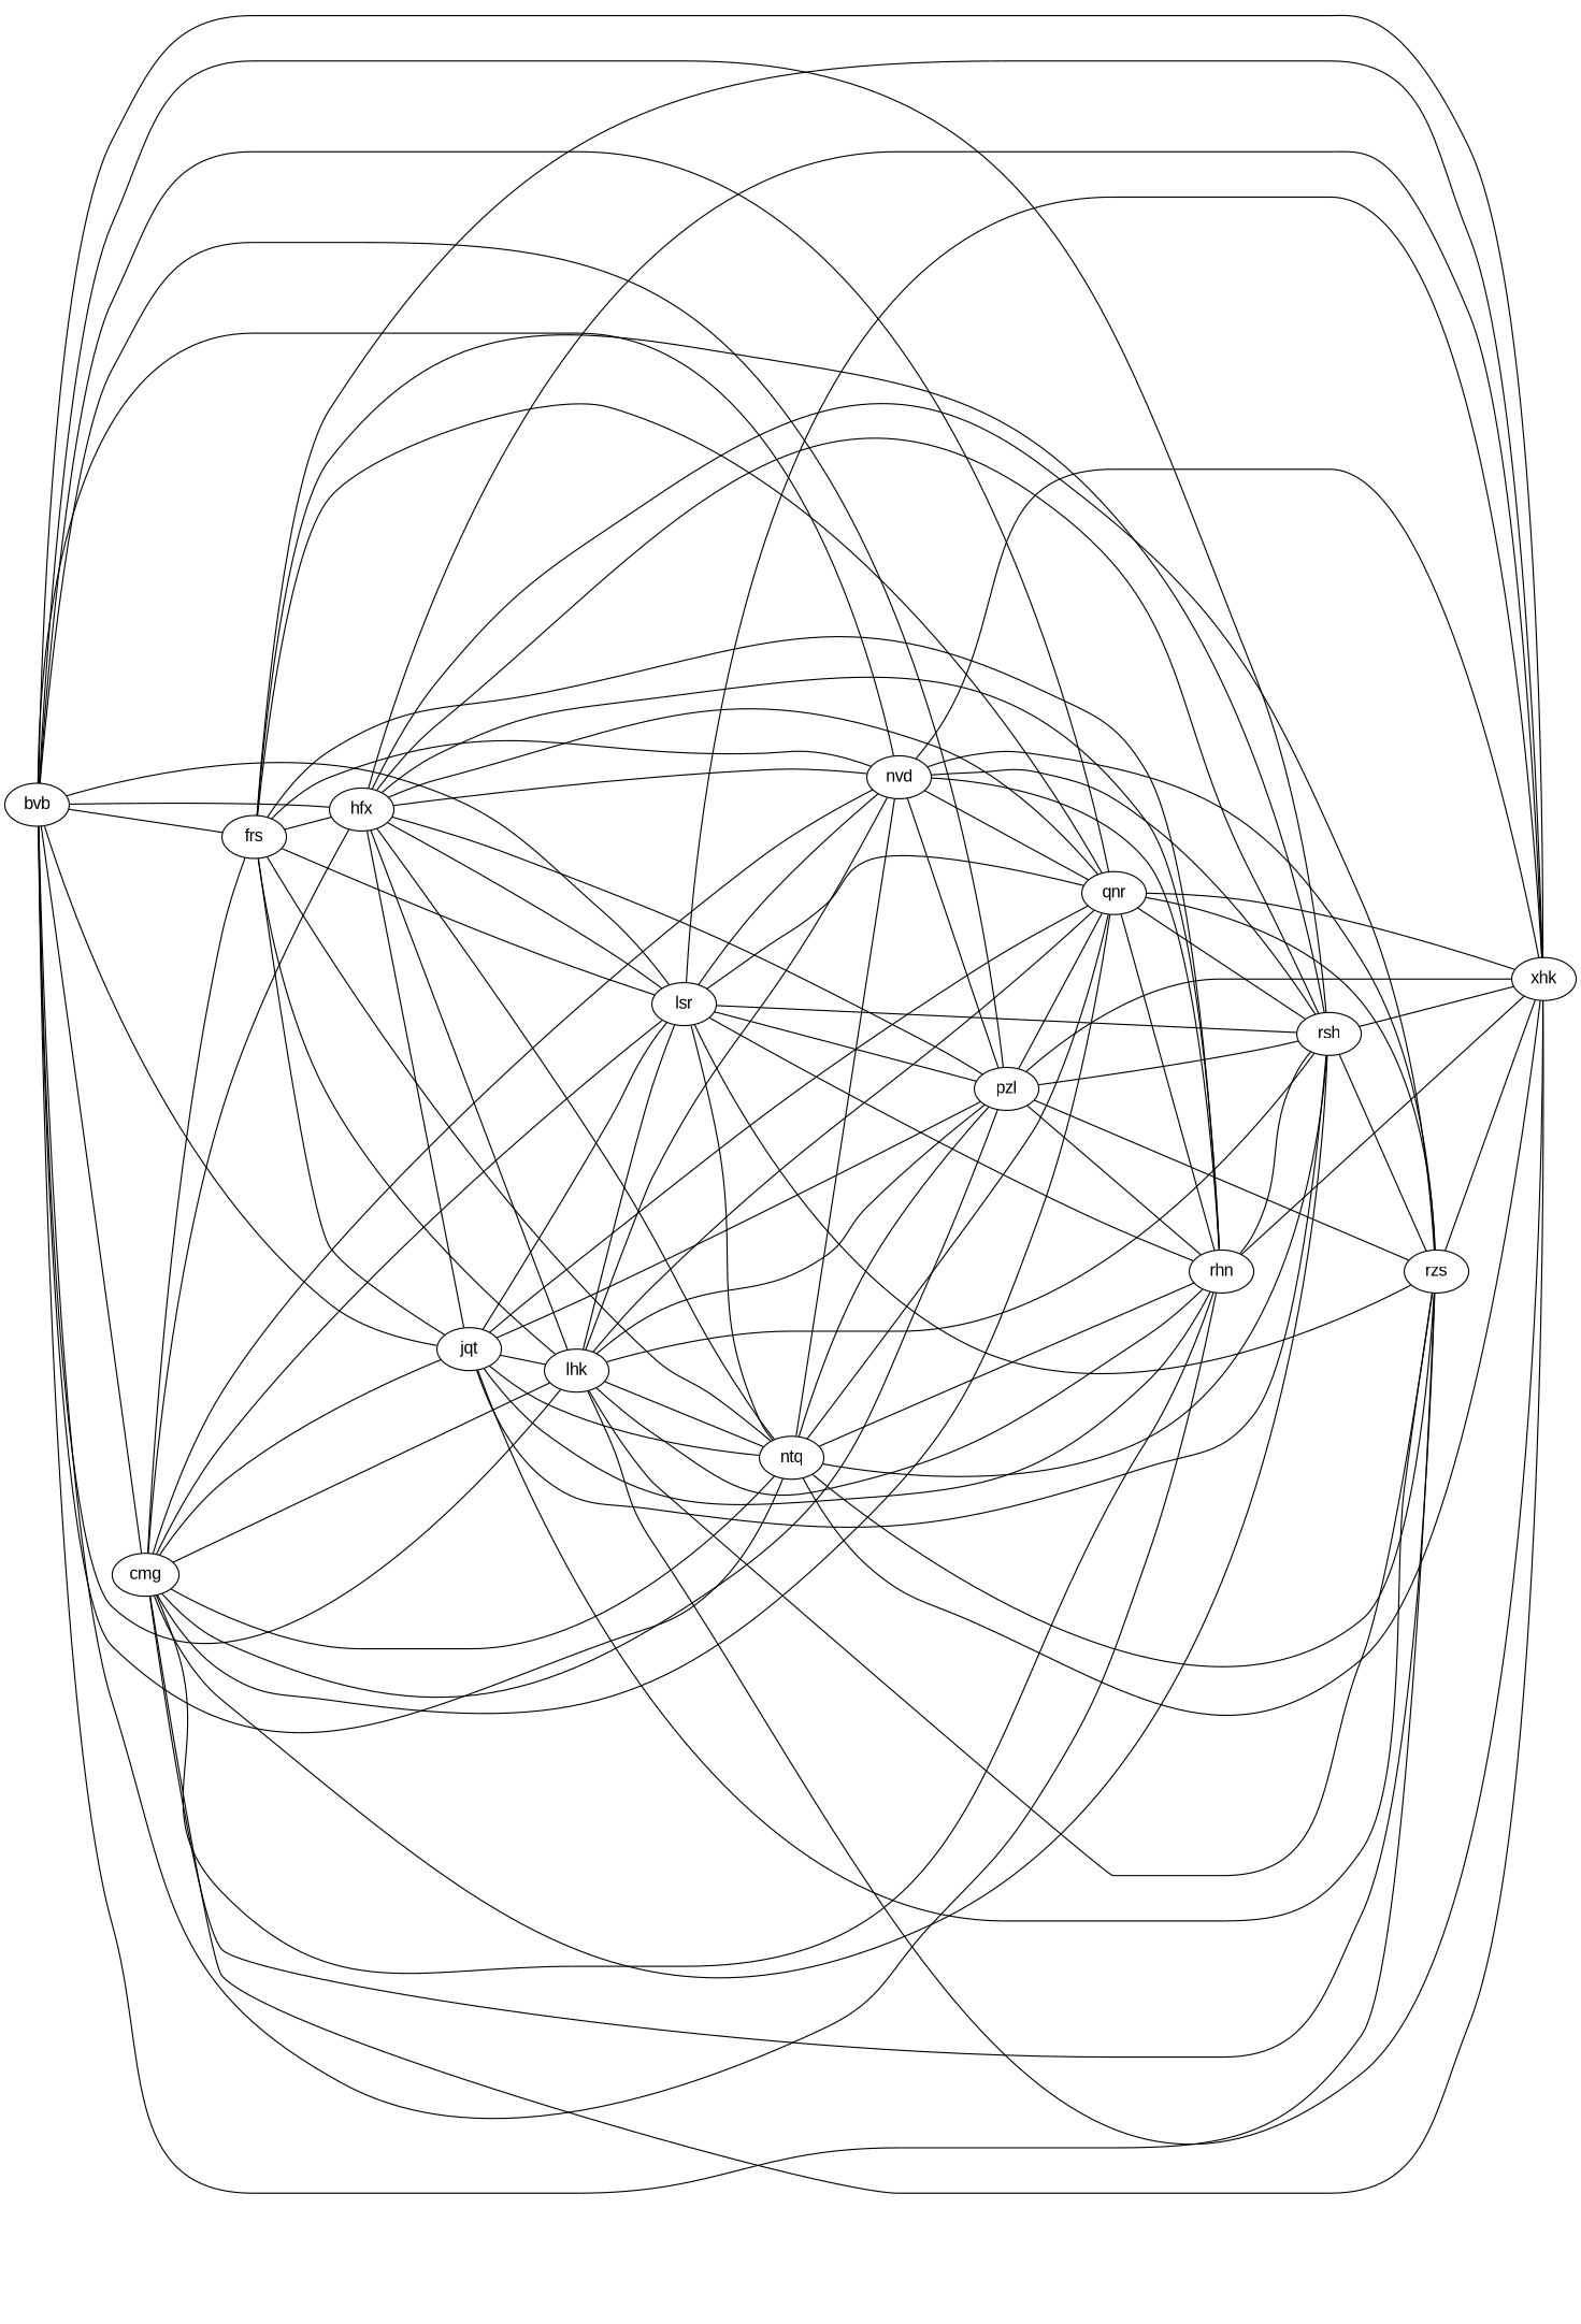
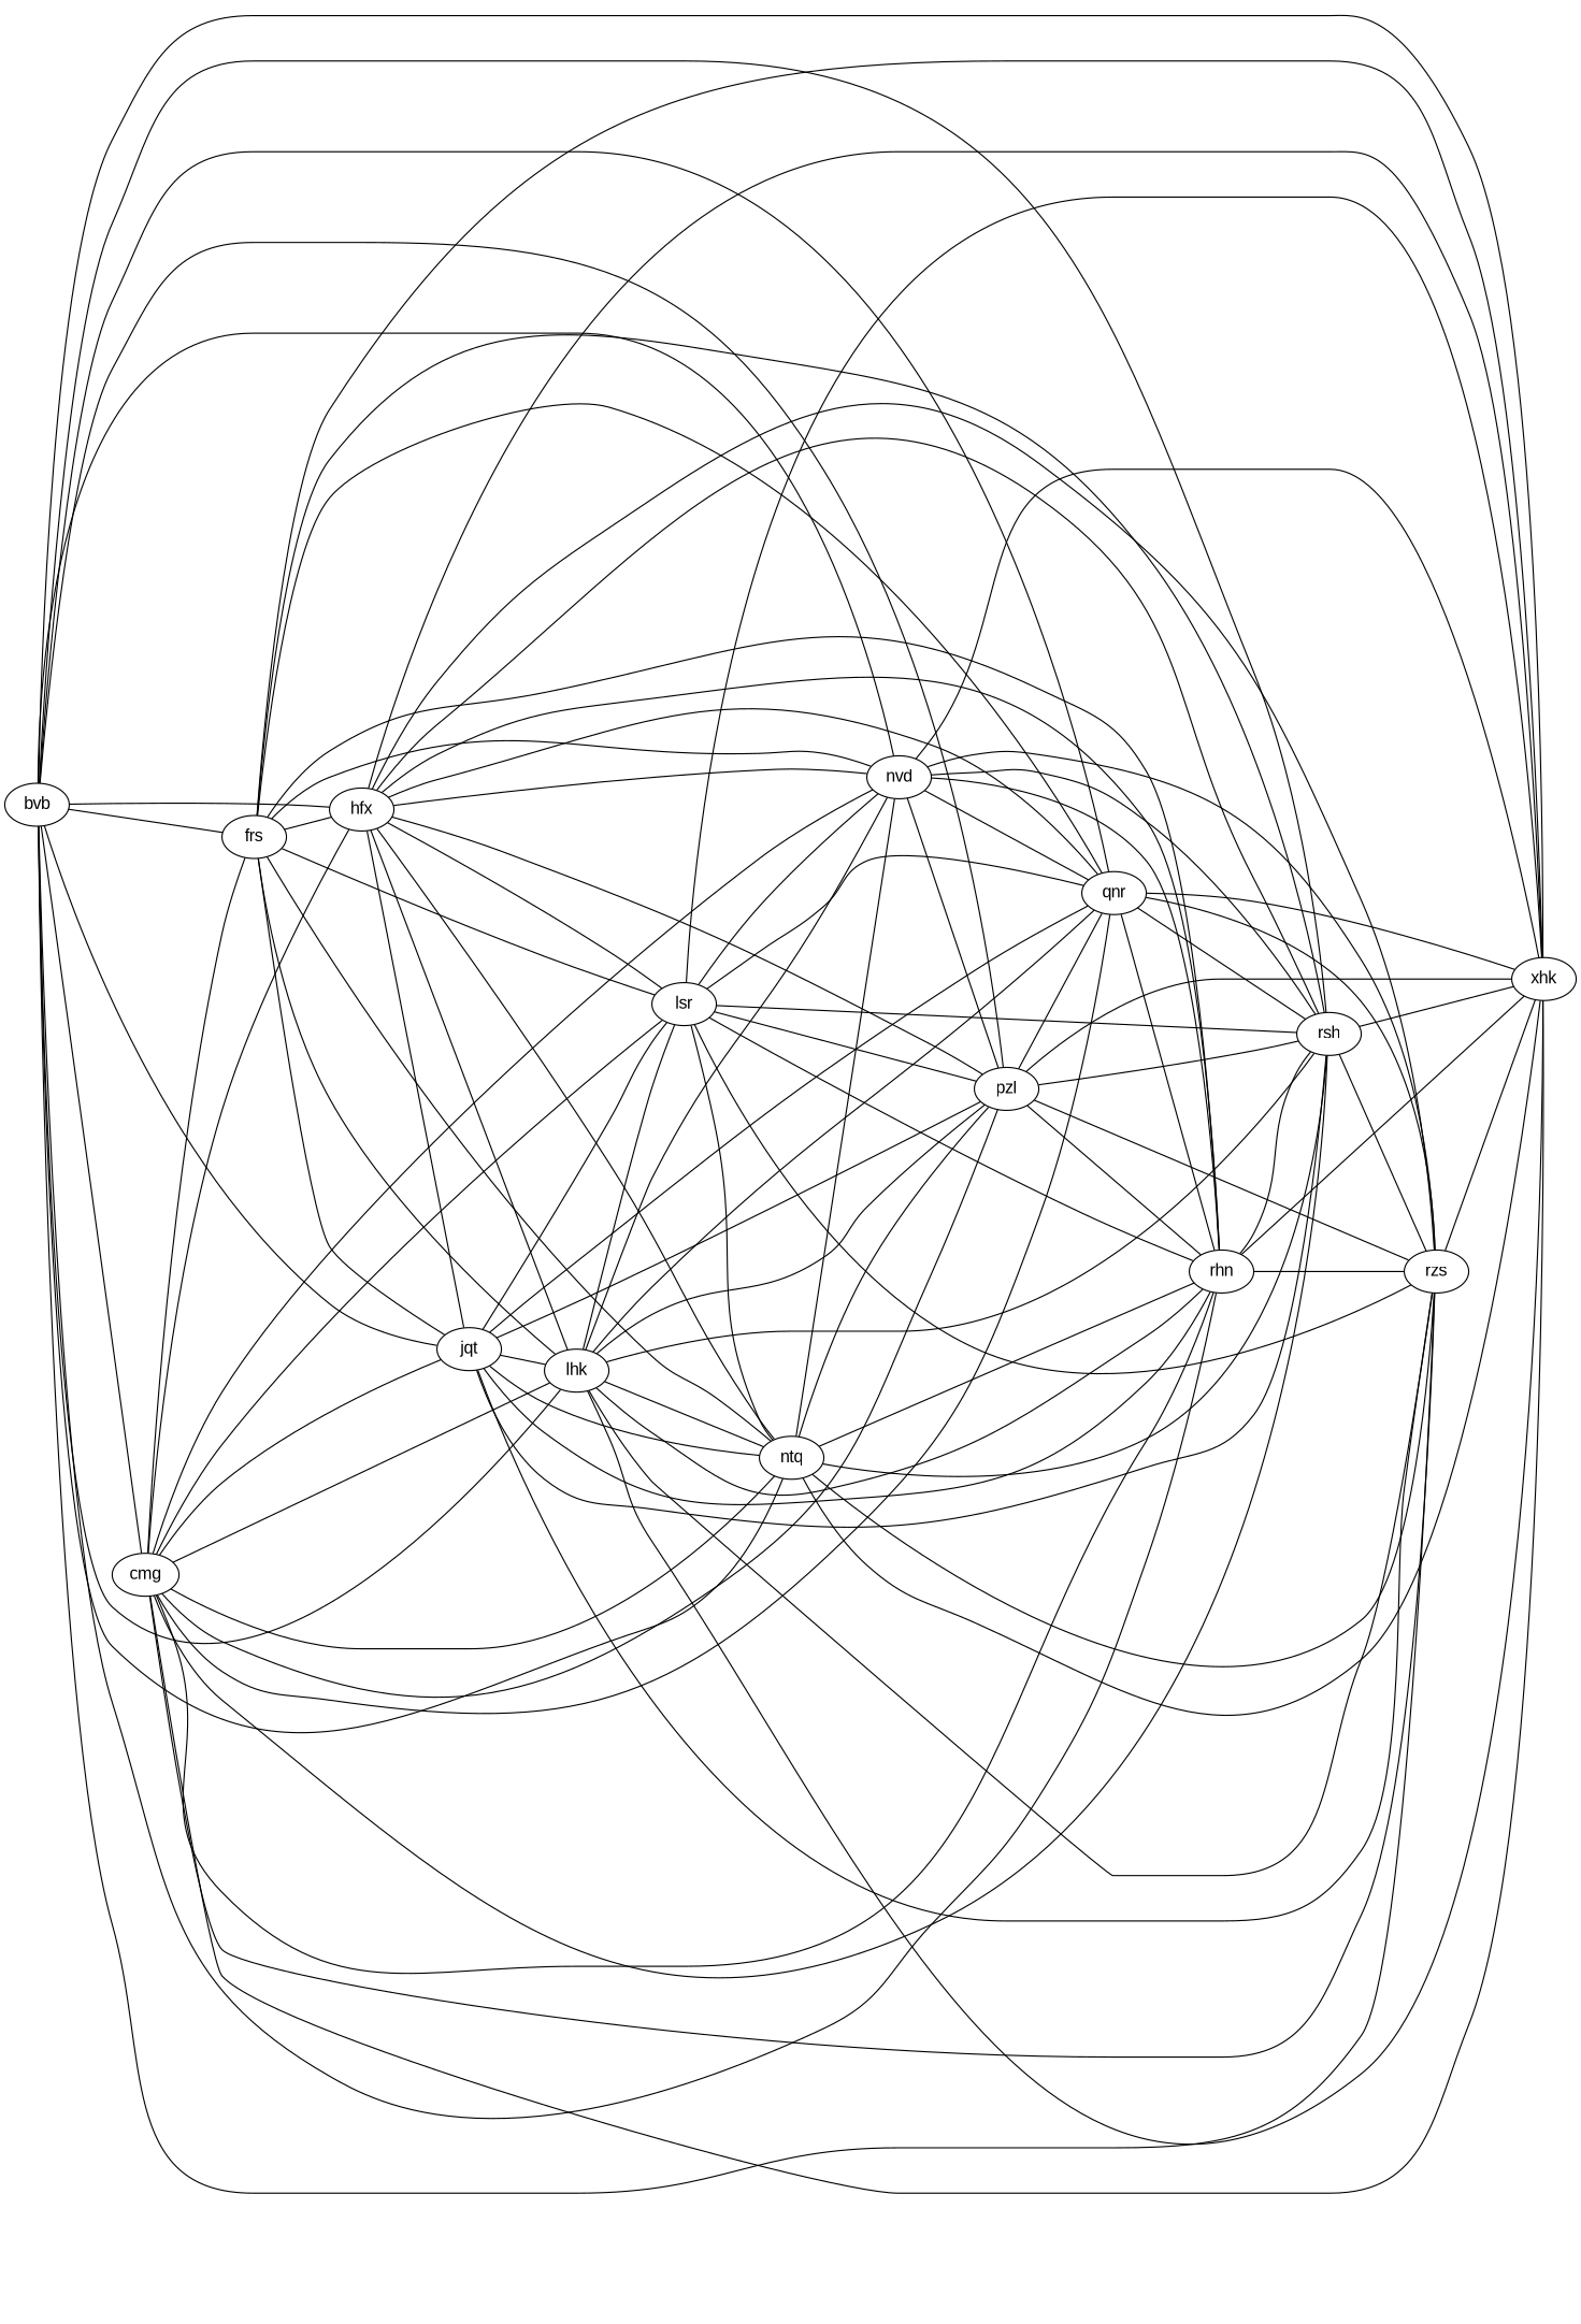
  graph {
    fontname="Liberation Sans"
    rankdir=LR
    node [fontname="Liberation Sans"]
    edge [fontname="Liberation Sans"]
    jqt
    rhn
    rsh
    pzl
    lsr
    qnr
    lhk
    ntq
    rzs
    xhk
    nvd
    frs
    hfx
    cmg
    bvb
    jqt -- rhn
    jqt -- rsh
    jqt -- pzl
    jqt -- lsr
    jqt -- qnr
    jqt -- lhk
    jqt -- ntq
    jqt -- rzs
    rhn -- rsh
+   rhn -- rzs
    rhn -- xhk
    rsh -- rzs
    rsh -- xhk
    pzl -- rhn
    pzl -- rsh
    pzl -- qnr
    pzl -- rzs
    pzl -- xhk
    lsr -- rhn
    lsr -- rsh
    lsr -- pzl
    lsr -- qnr
    lsr -- ntq
    lsr -- rzs
    lsr -- xhk
    lsr -- nvd
    qnr -- rhn
    qnr -- rsh
    qnr -- rzs
    qnr -- xhk
    lhk -- rhn
    lhk -- rsh
    lhk -- pzl
    lhk -- lsr
    lhk -- qnr
    lhk -- ntq
    lhk -- rzs
    lhk -- xhk
    lhk -- nvd
    ntq -- rhn
    ntq -- rsh
    ntq -- pzl
-   ntq -- qnr
    ntq -- rzs
    ntq -- xhk
    ntq -- nvd
    rzs -- xhk
    nvd -- rhn
    nvd -- rsh
    nvd -- pzl
    nvd -- qnr
    nvd -- rzs
    nvd -- xhk
    frs -- jqt
    frs -- rhn
    frs -- rsh
    frs -- lsr
    frs -- qnr
    frs -- lhk
    frs -- ntq
    frs -- xhk
    frs -- nvd
    frs -- hfx
    hfx -- jqt
    hfx -- rhn
    hfx -- rsh
    hfx -- pzl
    hfx -- lsr
    hfx -- qnr
    hfx -- lhk
    hfx -- ntq
    hfx -- rzs
    hfx -- xhk
    hfx -- nvd
    cmg -- jqt
    cmg -- rhn
    cmg -- rsh
    cmg -- pzl
    cmg -- lsr
    cmg -- qnr
    cmg -- lhk
    cmg -- ntq
    cmg -- rzs
    cmg -- xhk
    cmg -- nvd
    cmg -- frs
    cmg -- hfx
    bvb -- jqt
    bvb -- rhn
    bvb -- rsh
    bvb -- pzl
-   bvb -- lsr
    bvb -- qnr
    bvb -- lhk
    bvb -- ntq
    bvb -- rzs
    bvb -- xhk
    bvb -- nvd
    bvb -- frs
    bvb -- hfx
    bvb -- cmg
  }
